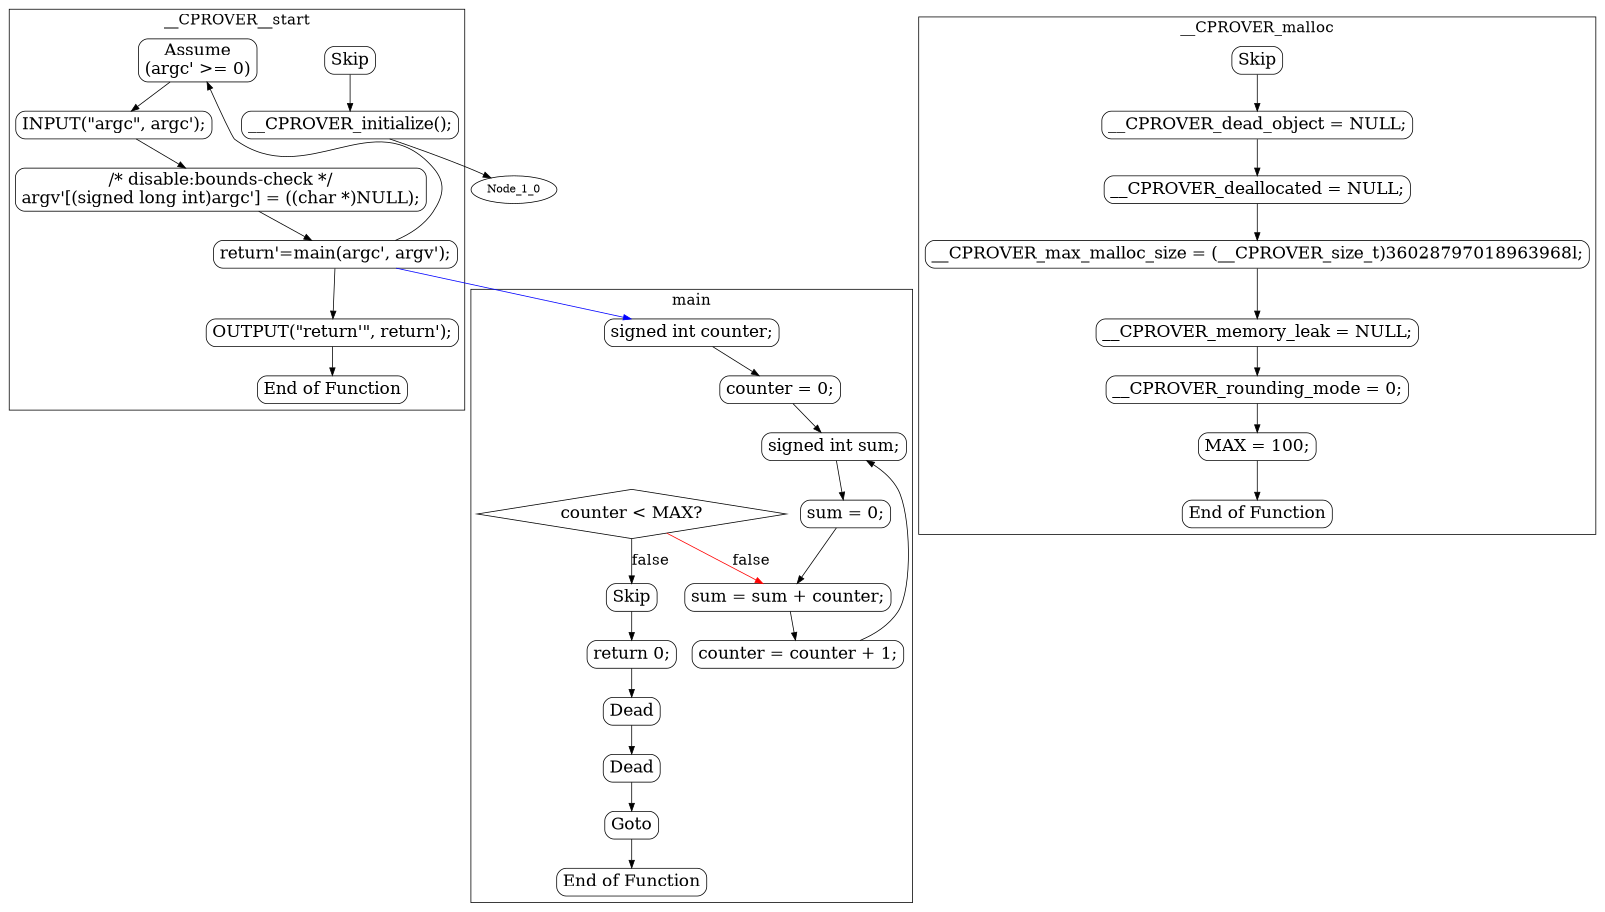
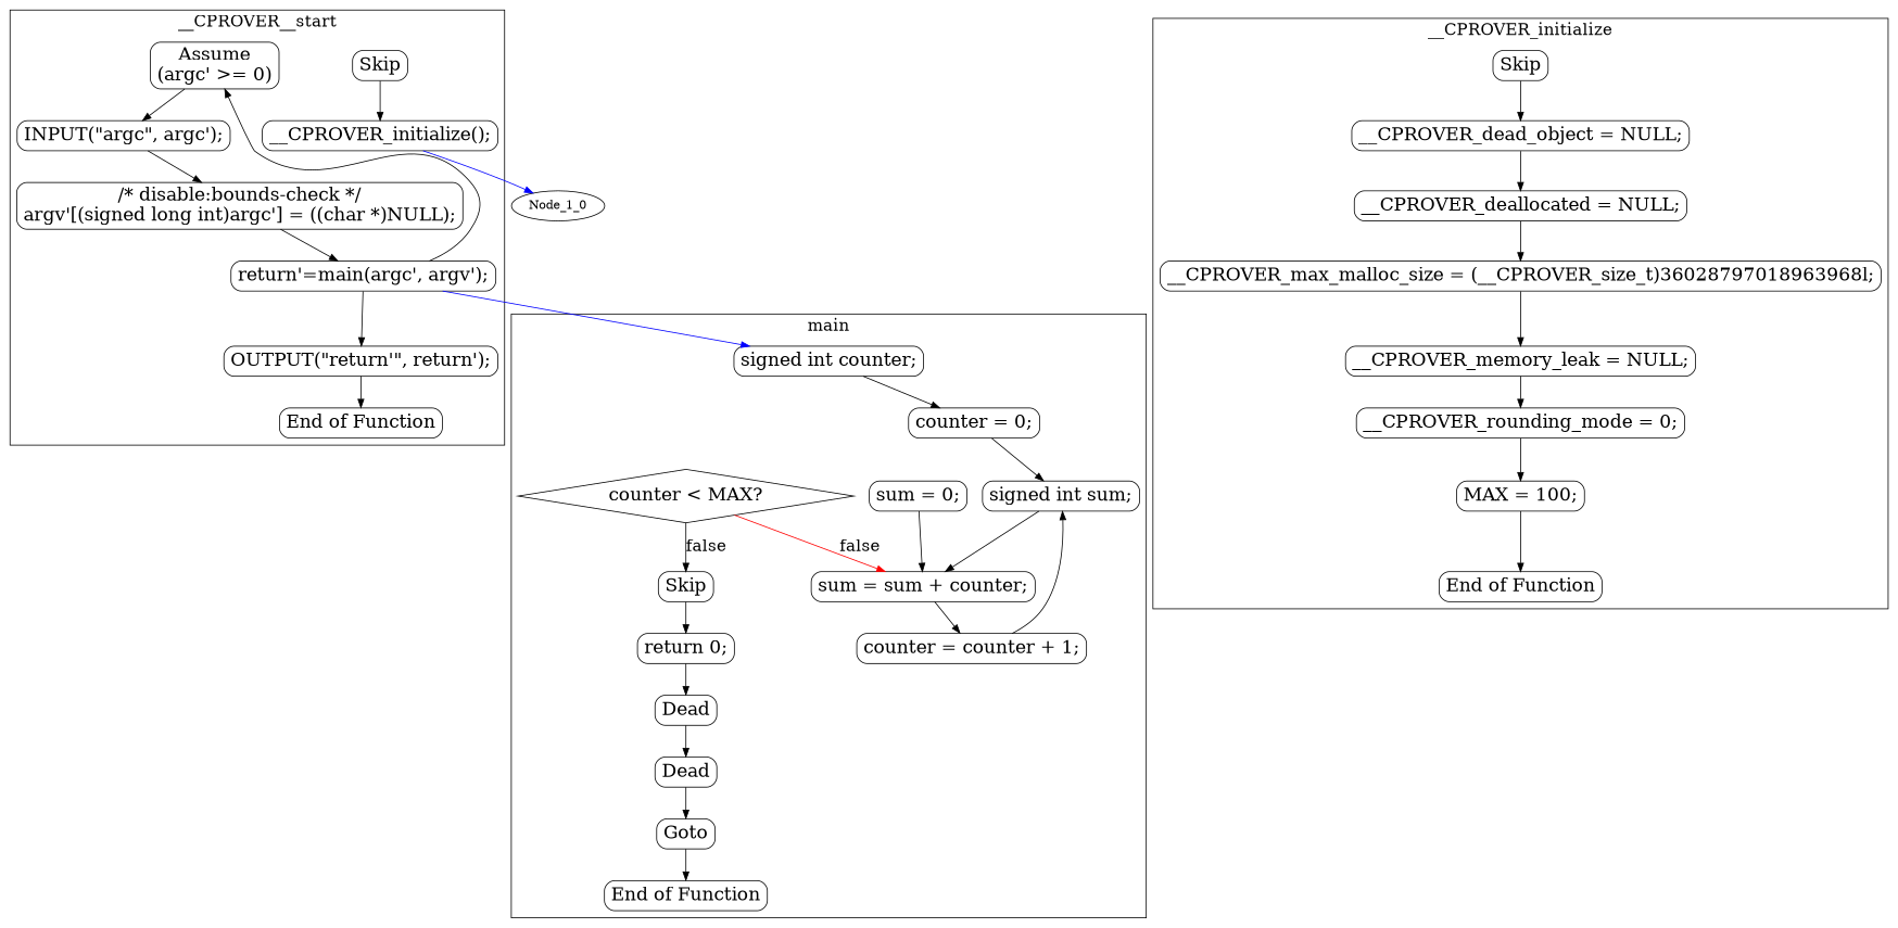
  digraph {
    color=black
    compound=true
    fontsize=20
    node [fontsize=22 shape=Mrecord]
    n1 [label="signed int counter;"]
    n2 [label="counter = 0;"]
    n3 [label="signed int sum;"]
    n4 [label="sum = 0;"]
    n5 [label="sum = sum + counter;"]
    n6 [label="counter = counter + 1;"]
    n7 [label="counter \< MAX?" shape=diamond]
    n8 [label=Skip]
    n9 [label="return 0;"]
    n10 [label=Dead]
    n11 [label=Dead]
    n12 [label=Goto]
    n13 [label="End of Function"]
    n14 [label=Skip]
    n15 [label="__CPROVER_dead_object = NULL;"]
    n16 [label="__CPROVER_deallocated = NULL;"]
    n17 [label="__CPROVER_max_malloc_size = (__CPROVER_size_t)36028797018963968l;"]
    n18 [label="__CPROVER_memory_leak = NULL;"]
    n19 [label="__CPROVER_rounding_mode = 0;"]
    n20 [label="MAX = 100;"]
    n21 [label="End of Function"]
    n22 [label=Skip]
    n23 [label="__CPROVER_initialize();"]
    n24 [label="Assume\n(argc' \>= 0)"]
    n25 [label="INPUT(\"argc\", argc');"]
    n26 [label="/* disable:bounds-check */\nargv'[(signed long int)argc'] = ((char *)NULL);"]
    n27 [label="return'=main(argc', argv');"]
    n28 [label="OUTPUT(\"return'\", return');"]
    n29 [label="End of Function"]
    Node_1_0 [fontsize="" shape=""]
    subgraph cluster_1 {
      label=main
      n1
      n2
      n3
      n4
      n5
      n6
      n7
      n8
      n9
      n10
      n11
      n12
      n13
    }
    subgraph cluster_2 {
-     label=__CPROVER_malloc
+     label=__CPROVER_initialize
      n14
      n15
      n16
      n17
      n18
      n19
      n20
      n21
    }
    subgraph cluster_3 {
      label=__CPROVER__start
      n22
      n23
      n24
      n25
      n26
      n27
      n28
      n29
    }
    n1 -> n2
    n2 -> n3
-   n3 -> n4
+   n3 -> n5
    n4 -> n5
    n5 -> n6
    n6 -> n3
    n7 -> n5 [color=red fontsize=20 label=false]
    n7 -> n8 [fontsize=20 label=false]
    n8 -> n9
    n9 -> n10
    n10 -> n11
    n11 -> n12
    n12 -> n13
    n14 -> n15
    n15 -> n16
    n16 -> n17
    n17 -> n18
    n18 -> n19
    n19 -> n20
    n20 -> n21
    n22 -> n23
-   n23 -> Node_1_0 [color=black]
+   n23 -> Node_1_0 [color=blue]
    n24 -> n25
    n25 -> n26
    n26 -> n27
    n27 -> n1 [color=blue]
    n27 -> n24
    n27 -> n28
    n28 -> n29
  }
